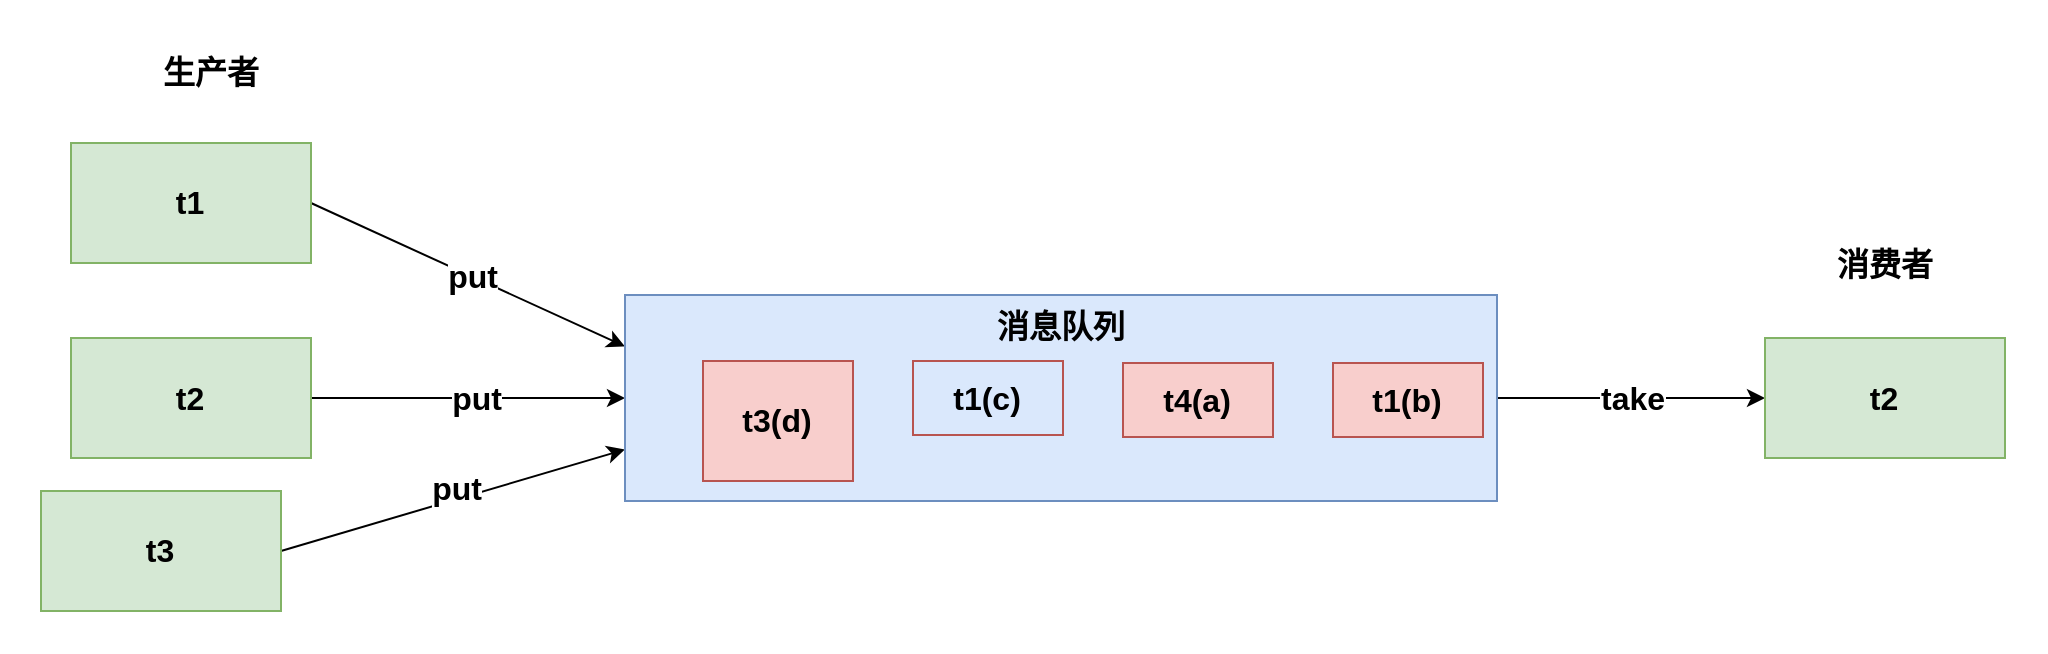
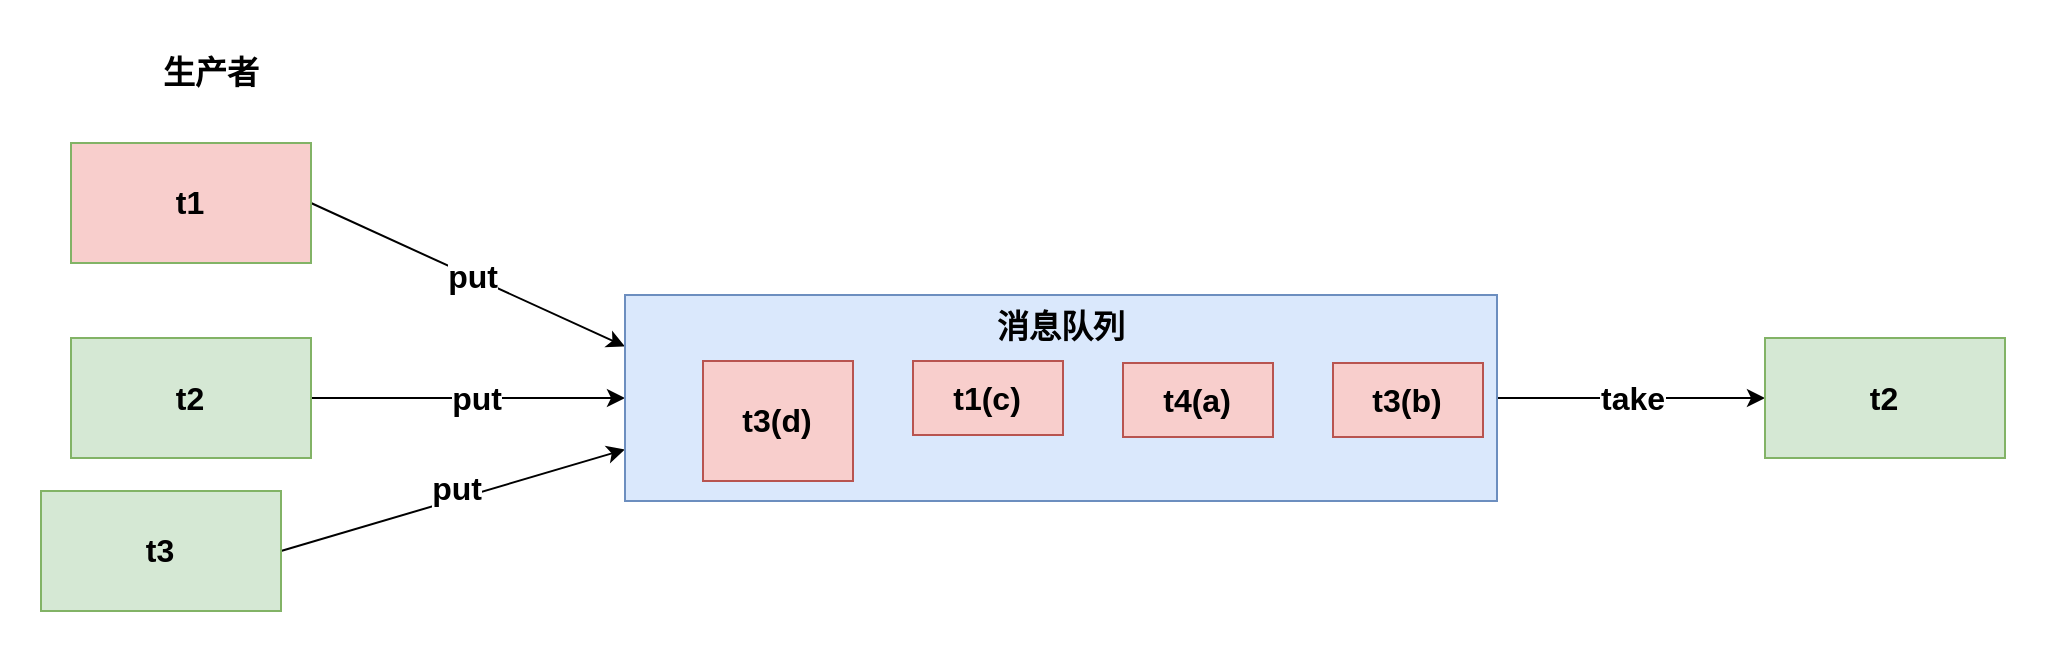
  <mxCell id="0" />
  <mxCell id="1" parent="0" />
  <mxCell id="2" style="rounded=0;orthogonalLoop=1;jettySize=auto;html=1;entryX=0;entryY=0.25;entryDx=0;entryDy=0;exitX=1;exitY=0.5;exitDx=0;exitDy=0;" edge="1" parent="1" source="4" target="13"><mxGeometry relative="1" as="geometry" /></mxCell>
  <mxCell id="3" value="put" style="edgeLabel;html=1;align=center;verticalAlign=middle;resizable=0;points=[];fontSize=16;fontStyle=1" vertex="1" connectable="0" parent="2"><mxGeometry x="0.03" relative="1" as="geometry"><mxPoint as="offset" /></mxGeometry></mxCell>
- <mxCell id="4" value="&lt;font style=&quot;font-size: 16px;&quot;&gt;&lt;b&gt;t1&lt;/b&gt;&lt;/font&gt;" style="rounded=0;whiteSpace=wrap;html=1;fillColor=#d5e8d4;strokeColor=#82b366;" vertex="1" parent="1"><mxGeometry x="35" y="71" width="120" height="60" as="geometry" /></mxCell>
+ <mxCell id="4" value="&lt;font style=&quot;font-size: 16px;&quot;&gt;&lt;b&gt;t1&lt;/b&gt;&lt;/font&gt;" style="rounded=0;whiteSpace=wrap;html=1;fillColor=#f8cecc;strokeColor=#82b366;" vertex="1" parent="1"><mxGeometry x="35" y="71" width="120" height="60" as="geometry" /></mxCell>
  <mxCell id="5" style="edgeStyle=orthogonalEdgeStyle;rounded=0;orthogonalLoop=1;jettySize=auto;html=1;entryX=0;entryY=0.5;entryDx=0;entryDy=0;" edge="1" parent="1" source="7" target="13"><mxGeometry relative="1" as="geometry" /></mxCell>
  <mxCell id="6" value="&lt;b&gt;&lt;font style=&quot;font-size: 16px;&quot;&gt;put&lt;/font&gt;&lt;/b&gt;" style="edgeLabel;html=1;align=center;verticalAlign=middle;resizable=0;points=[];" vertex="1" connectable="0" parent="5"><mxGeometry x="-0.085" y="-1" relative="1" as="geometry"><mxPoint x="10" y="-1" as="offset" /></mxGeometry></mxCell>
  <mxCell id="7" value="&lt;font style=&quot;font-size: 16px;&quot;&gt;&lt;b&gt;t2&lt;/b&gt;&lt;/font&gt;" style="rounded=0;whiteSpace=wrap;html=1;fillColor=#d5e8d4;strokeColor=#82b366;" vertex="1" parent="1"><mxGeometry x="35" y="168.5" width="120" height="60" as="geometry" /></mxCell>
  <mxCell id="8" style="rounded=0;orthogonalLoop=1;jettySize=auto;html=1;entryX=0;entryY=0.75;entryDx=0;entryDy=0;exitX=1;exitY=0.5;exitDx=0;exitDy=0;" edge="1" parent="1" source="10" target="13"><mxGeometry relative="1" as="geometry" /></mxCell>
  <mxCell id="9" value="&lt;b&gt;&lt;font style=&quot;font-size: 16px;&quot;&gt;put&lt;/font&gt;&lt;/b&gt;" style="edgeLabel;html=1;align=center;verticalAlign=middle;resizable=0;points=[];" vertex="1" connectable="0" parent="8"><mxGeometry x="0.031" y="-2" relative="1" as="geometry"><mxPoint x="-1" y="-7" as="offset" /></mxGeometry></mxCell>
  <mxCell id="10" value="&lt;font style=&quot;font-size: 16px;&quot;&gt;&lt;b&gt;t3&lt;/b&gt;&lt;/font&gt;" style="rounded=0;whiteSpace=wrap;html=1;fillColor=#d5e8d4;strokeColor=#82b366;" vertex="1" parent="1"><mxGeometry x="20" y="245" width="120" height="60" as="geometry" /></mxCell>
  <mxCell id="11" style="edgeStyle=orthogonalEdgeStyle;rounded=0;orthogonalLoop=1;jettySize=auto;html=1;entryX=0;entryY=0.5;entryDx=0;entryDy=0;" edge="1" parent="1" source="13" target="14"><mxGeometry relative="1" as="geometry" /></mxCell>
  <mxCell id="12" value="take" style="edgeLabel;html=1;align=center;verticalAlign=middle;resizable=0;points=[];fontSize=16;fontStyle=1" vertex="1" connectable="0" parent="11"><mxGeometry x="-0.013" y="3" relative="1" as="geometry"><mxPoint x="1" y="3" as="offset" /></mxGeometry></mxCell>
  <mxCell id="13" value="" style="rounded=0;whiteSpace=wrap;html=1;fillColor=#dae8fc;strokeColor=#6c8ebf;" vertex="1" parent="1"><mxGeometry x="312" y="147" width="436" height="103" as="geometry" /></mxCell>
  <mxCell id="14" value="&lt;font style=&quot;font-size: 16px;&quot;&gt;&lt;b&gt;t2&lt;/b&gt;&lt;/font&gt;" style="rounded=0;whiteSpace=wrap;html=1;fillColor=#d5e8d4;strokeColor=#82b366;" vertex="1" parent="1"><mxGeometry x="882" y="168.5" width="120" height="60" as="geometry" /></mxCell>
  <mxCell id="15" value="&lt;b&gt;&lt;font style=&quot;font-size: 16px;&quot;&gt;消息队列&lt;/font&gt;&lt;/b&gt;" style="text;html=1;align=center;verticalAlign=middle;resizable=0;points=[];autosize=1;strokeColor=none;fillColor=none;" vertex="1" parent="1"><mxGeometry x="489" y="147" width="82" height="31" as="geometry" /></mxCell>
  <mxCell id="16" value="&lt;b&gt;&lt;font style=&quot;font-size: 16px;&quot;&gt;t3(d)&lt;/font&gt;&lt;/b&gt;" style="rounded=0;whiteSpace=wrap;html=1;fillColor=#f8cecc;strokeColor=#b85450;" vertex="1" parent="1"><mxGeometry x="351" y="180" width="75" height="60" as="geometry" /></mxCell>
- <mxCell id="17" value="&lt;b&gt;&lt;font style=&quot;font-size: 16px;&quot;&gt;t1(c)&lt;/font&gt;&lt;/b&gt;" style="rounded=0;whiteSpace=wrap;html=1;fillColor=#dae8fc;strokeColor=#b85450;" vertex="1" parent="1"><mxGeometry x="456" y="180" width="75" height="37" as="geometry" /></mxCell>
+ <mxCell id="17" value="&lt;b&gt;&lt;font style=&quot;font-size: 16px;&quot;&gt;t1(c)&lt;/font&gt;&lt;/b&gt;" style="rounded=0;whiteSpace=wrap;html=1;fillColor=#f8cecc;strokeColor=#b85450;" vertex="1" parent="1"><mxGeometry x="456" y="180" width="75" height="37" as="geometry" /></mxCell>
  <mxCell id="18" value="&lt;b&gt;&lt;font style=&quot;font-size: 16px;&quot;&gt;t4(a)&lt;/font&gt;&lt;/b&gt;" style="rounded=0;whiteSpace=wrap;html=1;fillColor=#f8cecc;strokeColor=#b85450;" vertex="1" parent="1"><mxGeometry x="561" y="181" width="75" height="37" as="geometry" /></mxCell>
- <mxCell id="19" value="&lt;b&gt;&lt;font style=&quot;font-size: 16px;&quot;&gt;t1(b)&lt;/font&gt;&lt;/b&gt;" style="rounded=0;whiteSpace=wrap;html=1;fillColor=#f8cecc;strokeColor=#b85450;" vertex="1" parent="1"><mxGeometry x="666" y="181" width="75" height="37" as="geometry" /></mxCell>
+ <mxCell id="19" value="&lt;b&gt;&lt;font style=&quot;font-size: 16px;&quot;&gt;t3(b)&lt;/font&gt;&lt;/b&gt;" style="rounded=0;whiteSpace=wrap;html=1;fillColor=#f8cecc;strokeColor=#b85450;" vertex="1" parent="1"><mxGeometry x="666" y="181" width="75" height="37" as="geometry" /></mxCell>
  <mxCell id="20" value="&lt;font style=&quot;font-size: 16px;&quot;&gt;&lt;b&gt;生产者&lt;/b&gt;&lt;/font&gt;" style="text;html=1;align=center;verticalAlign=middle;resizable=0;points=[];autosize=1;strokeColor=none;fillColor=none;" vertex="1" parent="1"><mxGeometry x="72" y="20" width="66" height="31" as="geometry" /></mxCell>
- <mxCell id="21" value="&lt;font style=&quot;font-size: 16px;&quot;&gt;&lt;b&gt;消费者&lt;/b&gt;&lt;/font&gt;" style="text;html=1;align=center;verticalAlign=middle;resizable=0;points=[];autosize=1;strokeColor=none;fillColor=none;" vertex="1" parent="1"><mxGeometry x="909" y="116" width="66" height="31" as="geometry" /></mxCell>
